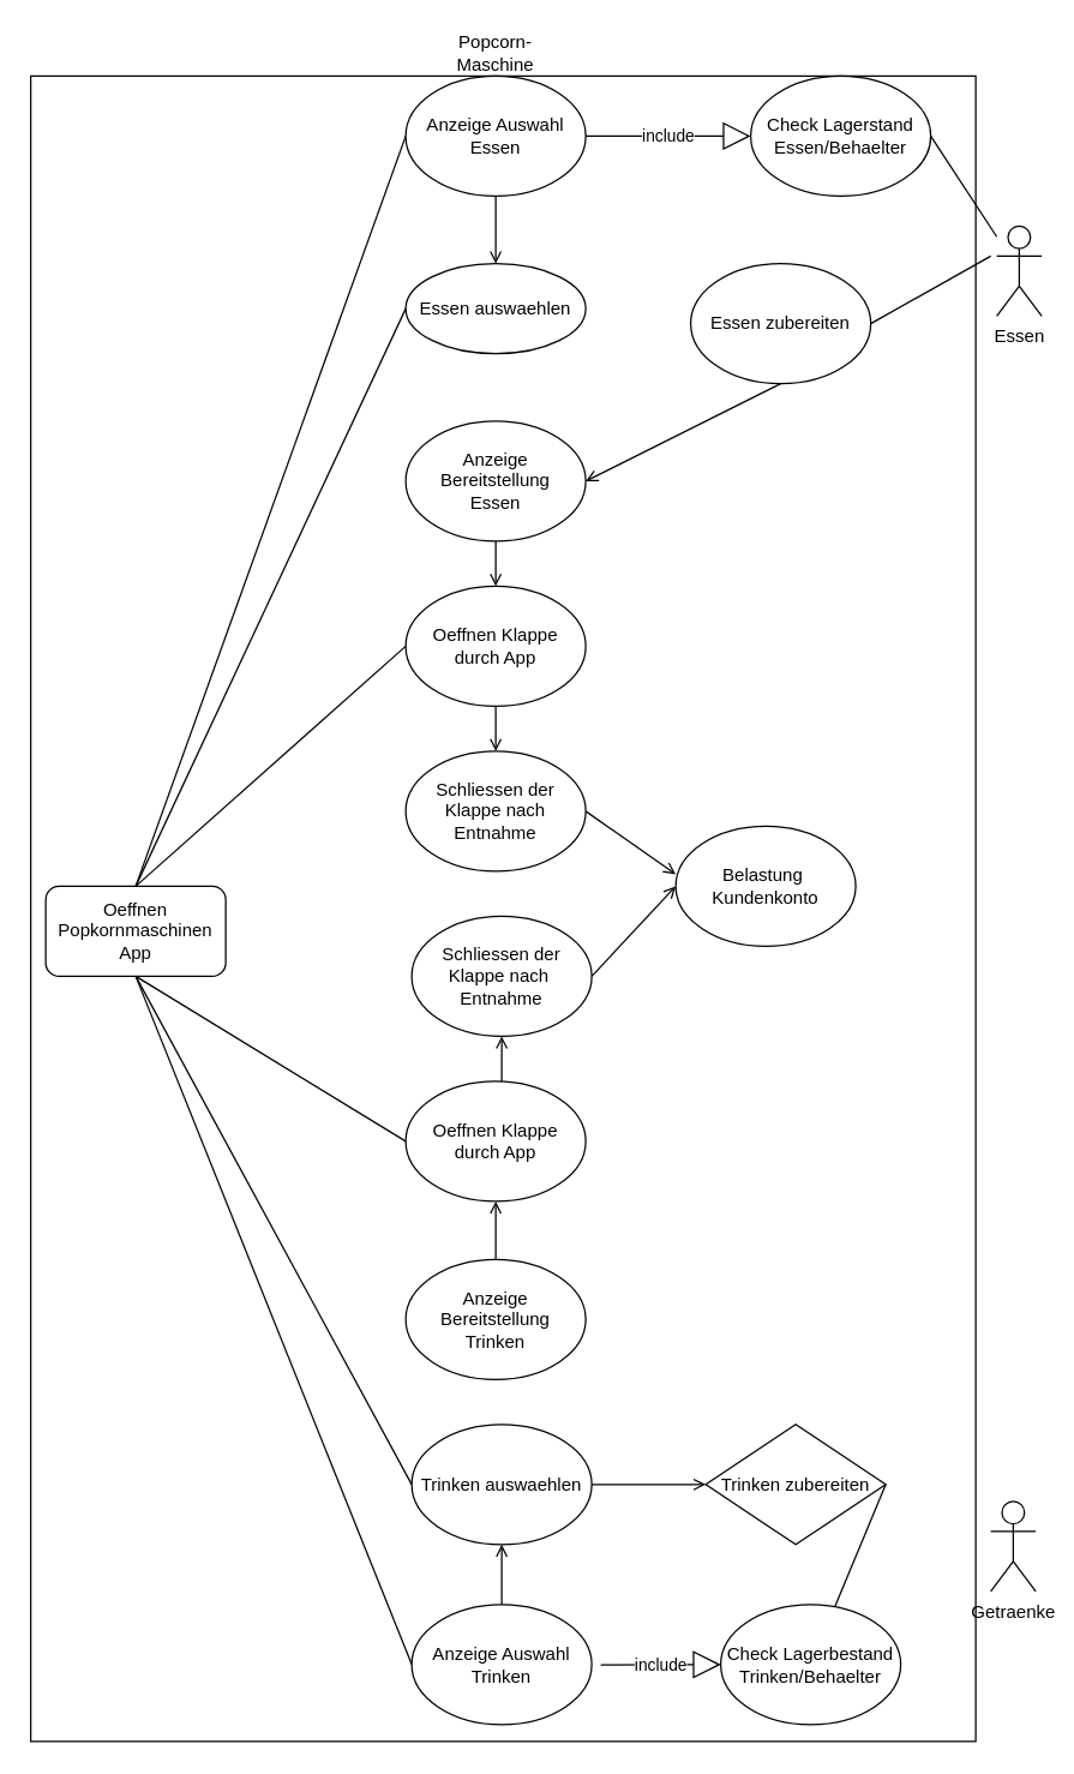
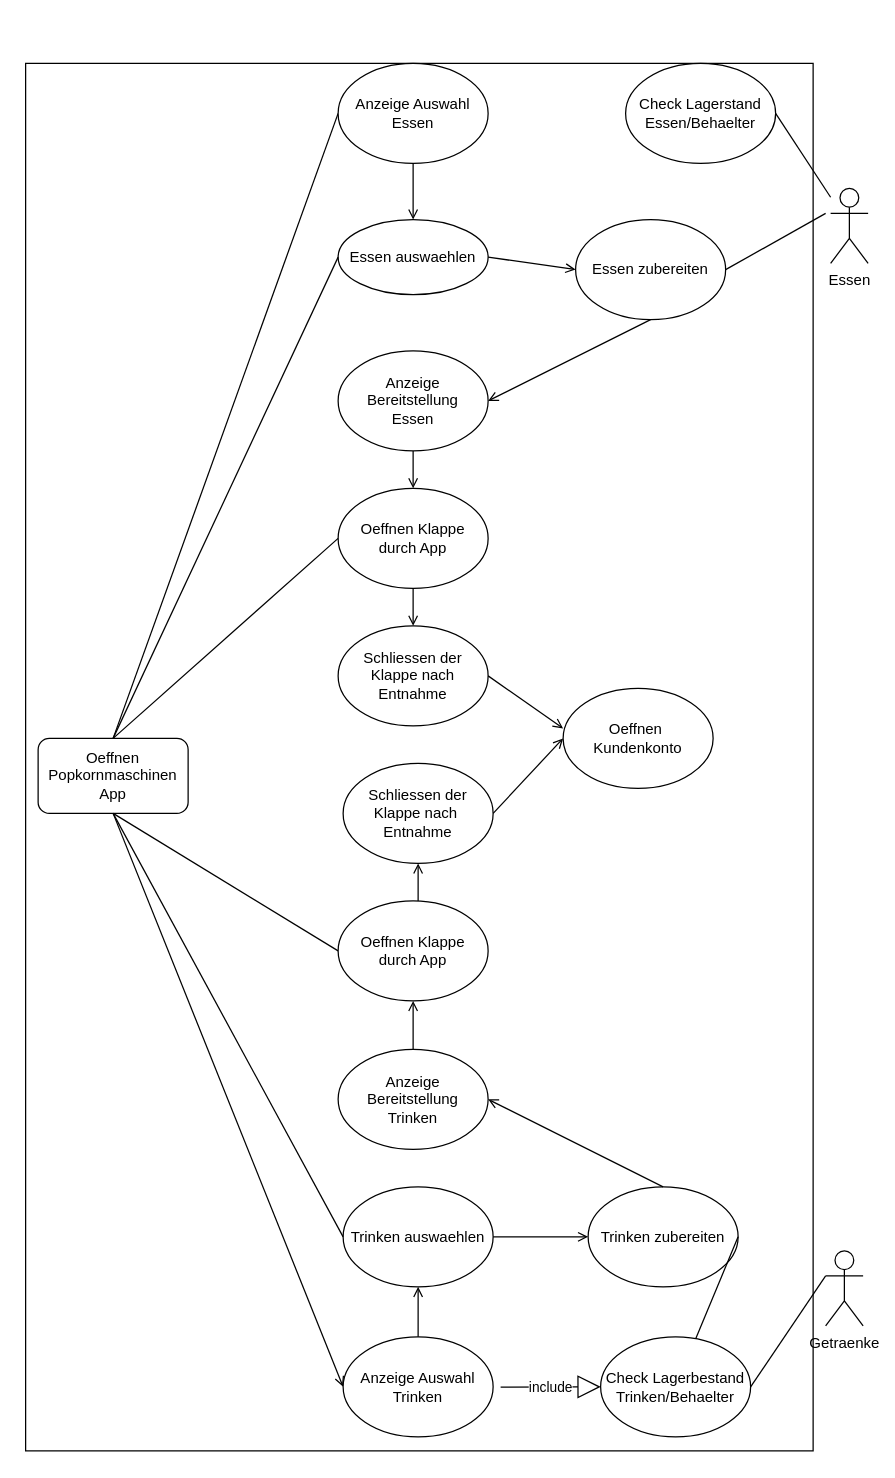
  <mxCell id="0" />
  <mxCell id="1" parent="0" />
  <mxCell id="2" value="" style="rounded=0;whiteSpace=wrap;html=1;" vertex="1" parent="1"><mxGeometry x="20" y="50" width="630" height="1110" as="geometry" /></mxCell>
  <mxCell id="3" value="Getraenke" style="shape=umlActor;verticalLabelPosition=bottom;verticalAlign=top;html=1;outlineConnect=0;" parent="1" vertex="1"><mxGeometry x="660" y="1000" width="30" height="60" as="geometry" /></mxCell>
  <mxCell id="4" value="Essen" style="shape=umlActor;verticalLabelPosition=bottom;verticalAlign=top;html=1;outlineConnect=0;" parent="1" vertex="1"><mxGeometry x="664" y="150" width="30" height="60" as="geometry" /></mxCell>
  <mxCell id="5" value="Oeffnen&lt;br&gt;Popkornmaschinen&lt;br&gt;App" style="rounded=1;whiteSpace=wrap;html=1;" parent="1" vertex="1"><mxGeometry x="30" y="590" width="120" height="60" as="geometry" /></mxCell>
- <mxCell id="6" value="include" style="endArrow=block;endSize=16;endFill=0;html=1;rounded=0;entryX=0;entryY=0.5;entryDx=0;entryDy=0;exitX=1;exitY=0.5;exitDx=0;exitDy=0;" parent="1" source="12" target="13" edge="1"><mxGeometry width="160" relative="1" as="geometry"><mxPoint x="470" y="40" as="sourcePoint" /><mxPoint x="320" y="160" as="targetPoint" /></mxGeometry></mxCell>
  <mxCell id="7" value="include" style="endArrow=block;endSize=16;endFill=0;html=1;rounded=0;entryX=0;entryY=0.5;entryDx=0;entryDy=0;" parent="1" target="15" edge="1"><mxGeometry width="160" relative="1" as="geometry"><mxPoint x="400" y="1109" as="sourcePoint" /><mxPoint x="470" y="1090" as="targetPoint" /></mxGeometry></mxCell>
  <mxCell id="8" value="" style="endArrow=none;html=1;rounded=0;exitX=0.5;exitY=0;exitDx=0;exitDy=0;entryX=0;entryY=0.5;entryDx=0;entryDy=0;" parent="1" source="5" target="12" edge="1"><mxGeometry width="50" height="50" relative="1" as="geometry"><mxPoint x="320" y="430" as="sourcePoint" /><mxPoint x="260" y="190" as="targetPoint" /></mxGeometry></mxCell>
- <mxCell id="9" value="" style="endArrow=none;html=1;rounded=0;exitX=0.5;exitY=1;exitDx=0;exitDy=0;entryX=0;entryY=0.5;entryDx=0;entryDy=0;" parent="1" source="5" target="16" edge="1"><mxGeometry width="50" height="50" relative="1" as="geometry"><mxPoint x="320" y="430" as="sourcePoint" /><mxPoint x="260" y="600" as="targetPoint" /></mxGeometry></mxCell>
+ <mxCell id="9" value="" style="endArrow=open;html=1;rounded=0;exitX=0.5;exitY=1;exitDx=0;exitDy=0;entryX=0;entryY=0.5;entryDx=0;entryDy=0;" parent="1" source="5" target="16" edge="1"><mxGeometry width="50" height="50" relative="1" as="geometry"><mxPoint x="320" y="430" as="sourcePoint" /><mxPoint x="260" y="600" as="targetPoint" /></mxGeometry></mxCell>
  <mxCell id="10" value="" style="endArrow=open;html=1;rounded=0;exitX=0.5;exitY=1;exitDx=0;exitDy=0;entryX=0.5;entryY=0;entryDx=0;entryDy=0;endFill=0;" parent="1" target="14" edge="1"><mxGeometry width="50" height="50" relative="1" as="geometry"><mxPoint x="330" y="125" as="sourcePoint" /><mxPoint x="330" y="185" as="targetPoint" /></mxGeometry></mxCell>
  <mxCell id="11" value="" style="endArrow=open;html=1;rounded=0;exitX=0.5;exitY=0;exitDx=0;exitDy=0;entryX=0.5;entryY=1;entryDx=0;entryDy=0;endFill=0;" parent="1" edge="1"><mxGeometry width="50" height="50" relative="1" as="geometry"><mxPoint x="334" y="1078.78" as="sourcePoint" /><mxPoint x="334" y="1028.78" as="targetPoint" /></mxGeometry></mxCell>
  <mxCell id="12" value="Anzeige Auswahl&lt;br&gt;Essen" style="ellipse;whiteSpace=wrap;html=1;" parent="1" vertex="1"><mxGeometry x="270" y="50" width="120" height="80" as="geometry" /></mxCell>
  <mxCell id="13" value="Check Lagerstand&lt;br&gt;Essen/Behaelter" style="ellipse;whiteSpace=wrap;html=1;" parent="1" vertex="1"><mxGeometry x="500" y="50" width="120" height="80" as="geometry" /></mxCell>
  <mxCell id="14" value="Essen auswaehlen" style="ellipse;whiteSpace=wrap;html=1;" parent="1" vertex="1"><mxGeometry x="270" y="175" width="120" height="60" as="geometry" /></mxCell>
  <mxCell id="15" value="Check Lagerbestand&lt;br&gt;Trinken/Behaelter" style="ellipse;whiteSpace=wrap;html=1;" parent="1" vertex="1"><mxGeometry x="480" y="1068.78" width="120" height="80" as="geometry" /></mxCell>
  <mxCell id="16" value="Anzeige Auswahl&lt;br&gt;Trinken" style="ellipse;whiteSpace=wrap;html=1;" parent="1" vertex="1"><mxGeometry x="274" y="1068.78" width="120" height="80" as="geometry" /></mxCell>
  <mxCell id="17" value="Trinken auswaehlen" style="ellipse;whiteSpace=wrap;html=1;" parent="1" vertex="1"><mxGeometry x="274" y="948.78" width="120" height="80" as="geometry" /></mxCell>
  <mxCell id="18" value="Anzeige Bereitstellung&lt;br&gt;Essen" style="ellipse;whiteSpace=wrap;html=1;" parent="1" vertex="1"><mxGeometry x="270" y="280" width="120" height="80" as="geometry" /></mxCell>
  <mxCell id="19" value="Essen zubereiten" style="ellipse;whiteSpace=wrap;html=1;" parent="1" vertex="1"><mxGeometry x="460" y="175" width="120" height="80" as="geometry" /></mxCell>
- <mxCell id="20" value="Trinken zubereiten" style="rhombus;whiteSpace=wrap;html=1;" parent="1" vertex="1"><mxGeometry x="470" y="948.78" width="120" height="80" as="geometry" /></mxCell>
+ <mxCell id="20" value="Trinken zubereiten" style="ellipse;whiteSpace=wrap;html=1;" parent="1" vertex="1"><mxGeometry x="470" y="948.78" width="120" height="80" as="geometry" /></mxCell>
  <mxCell id="21" value="Anzeige&lt;br&gt;Bereitstellung&lt;br&gt;Trinken" style="ellipse;whiteSpace=wrap;html=1;" parent="1" vertex="1"><mxGeometry x="270" y="838.78" width="120" height="80" as="geometry" /></mxCell>
  <mxCell id="22" value="Oeffnen Klappe&lt;br&gt;durch App" style="ellipse;whiteSpace=wrap;html=1;" parent="1" vertex="1"><mxGeometry x="270" y="390" width="120" height="80" as="geometry" /></mxCell>
- <mxCell id="23" value="Belastung&amp;nbsp;&lt;br&gt;Kundenkonto" style="ellipse;whiteSpace=wrap;html=1;" parent="1" vertex="1"><mxGeometry x="450" y="550" width="120" height="80" as="geometry" /></mxCell>
+ <mxCell id="23" value="Oeffnen&amp;nbsp;&lt;br&gt;Kundenkonto" style="ellipse;whiteSpace=wrap;html=1;" parent="1" vertex="1"><mxGeometry x="450" y="550" width="120" height="80" as="geometry" /></mxCell>
  <mxCell id="24" value="Schliessen der Klappe nach Entnahme" style="ellipse;whiteSpace=wrap;html=1;" parent="1" vertex="1"><mxGeometry x="270" y="500" width="120" height="80" as="geometry" /></mxCell>
+ <mxCell id="25" value="" style="endArrow=open;html=1;rounded=0;entryX=0;entryY=0.5;entryDx=0;entryDy=0;exitX=1;exitY=0.5;exitDx=0;exitDy=0;endFill=0;" parent="1" source="14" target="19" edge="1"><mxGeometry width="50" height="50" relative="1" as="geometry"><mxPoint x="320" y="300" as="sourcePoint" /><mxPoint x="370" y="250" as="targetPoint" /></mxGeometry></mxCell>
  <mxCell id="26" value="" style="endArrow=open;html=1;rounded=0;entryX=1;entryY=0.5;entryDx=0;entryDy=0;exitX=0.5;exitY=1;exitDx=0;exitDy=0;endFill=0;" parent="1" source="19" target="18" edge="1"><mxGeometry width="50" height="50" relative="1" as="geometry"><mxPoint x="320" y="300" as="sourcePoint" /><mxPoint x="370" y="250" as="targetPoint" /></mxGeometry></mxCell>
  <mxCell id="27" value="" style="endArrow=open;html=1;rounded=0;entryX=0.5;entryY=0;entryDx=0;entryDy=0;endFill=0;" parent="1" target="22" edge="1"><mxGeometry width="50" height="50" relative="1" as="geometry"><mxPoint x="330" y="360" as="sourcePoint" /><mxPoint x="370" y="250" as="targetPoint" /></mxGeometry></mxCell>
  <mxCell id="28" value="" style="endArrow=open;html=1;rounded=0;exitX=0.5;exitY=1;exitDx=0;exitDy=0;entryX=0.5;entryY=0;entryDx=0;entryDy=0;endFill=0;" parent="1" source="22" target="24" edge="1"><mxGeometry width="50" height="50" relative="1" as="geometry"><mxPoint x="320" y="600" as="sourcePoint" /><mxPoint x="370" y="550" as="targetPoint" /></mxGeometry></mxCell>
  <mxCell id="29" value="Schliessen der&lt;br&gt;Klappe nach&amp;nbsp;&lt;br&gt;Entnahme" style="ellipse;whiteSpace=wrap;html=1;" parent="1" vertex="1"><mxGeometry x="274" y="610" width="120" height="80" as="geometry" /></mxCell>
  <mxCell id="30" value="" style="endArrow=open;html=1;rounded=0;exitX=1;exitY=0.5;exitDx=0;exitDy=0;entryX=0;entryY=0.5;entryDx=0;entryDy=0;endFill=0;" parent="1" source="17" target="20" edge="1"><mxGeometry width="50" height="50" relative="1" as="geometry"><mxPoint x="304" y="978.78" as="sourcePoint" /><mxPoint x="354" y="928.78" as="targetPoint" /></mxGeometry></mxCell>
+ <mxCell id="31" value="" style="endArrow=open;html=1;rounded=0;exitX=0.5;exitY=0;exitDx=0;exitDy=0;entryX=1;entryY=0.5;entryDx=0;entryDy=0;endFill=0;" parent="1" source="20" target="21" edge="1"><mxGeometry width="50" height="50" relative="1" as="geometry"><mxPoint x="304" y="978.78" as="sourcePoint" /><mxPoint x="354" y="928.78" as="targetPoint" /></mxGeometry></mxCell>
  <mxCell id="32" value="" style="endArrow=open;html=1;rounded=0;exitX=0.5;exitY=0;exitDx=0;exitDy=0;entryX=0.5;entryY=1;entryDx=0;entryDy=0;entryPerimeter=0;endFill=0;" parent="1" source="21" target="36" edge="1"><mxGeometry width="50" height="50" relative="1" as="geometry"><mxPoint x="304" y="778.78" as="sourcePoint" /><mxPoint x="426.408" y="819.999" as="targetPoint" /></mxGeometry></mxCell>
  <mxCell id="33" value="" style="endArrow=none;html=1;rounded=0;exitX=0.5;exitY=0;exitDx=0;exitDy=0;entryX=0;entryY=0.5;entryDx=0;entryDy=0;" parent="1" source="5" target="14" edge="1"><mxGeometry width="50" height="50" relative="1" as="geometry"><mxPoint x="320" y="500" as="sourcePoint" /><mxPoint x="260" y="220" as="targetPoint" /></mxGeometry></mxCell>
  <mxCell id="34" value="" style="endArrow=none;html=1;rounded=0;exitX=0.5;exitY=0;exitDx=0;exitDy=0;entryX=0;entryY=0.5;entryDx=0;entryDy=0;" parent="1" source="5" target="22" edge="1"><mxGeometry width="50" height="50" relative="1" as="geometry"><mxPoint x="320" y="500" as="sourcePoint" /><mxPoint x="370" y="450" as="targetPoint" /></mxGeometry></mxCell>
  <mxCell id="35" value="" style="endArrow=none;html=1;rounded=0;entryX=0.5;entryY=1;entryDx=0;entryDy=0;exitX=0;exitY=0.5;exitDx=0;exitDy=0;" parent="1" source="36" target="5" edge="1"><mxGeometry width="50" height="50" relative="1" as="geometry"><mxPoint x="320" y="800" as="sourcePoint" /><mxPoint x="370" y="750" as="targetPoint" /></mxGeometry></mxCell>
  <mxCell id="36" value="Oeffnen Klappe&lt;br&gt;durch App" style="ellipse;whiteSpace=wrap;html=1;" parent="1" vertex="1"><mxGeometry x="270" y="720" width="120" height="80" as="geometry" /></mxCell>
  <mxCell id="37" value="" style="endArrow=open;html=1;rounded=0;entryX=0.5;entryY=1;entryDx=0;entryDy=0;endFill=0;" parent="1" target="29" edge="1"><mxGeometry width="50" height="50" relative="1" as="geometry"><mxPoint x="334" y="720" as="sourcePoint" /><mxPoint x="354" y="690" as="targetPoint" /></mxGeometry></mxCell>
  <mxCell id="38" value="" style="endArrow=none;html=1;rounded=0;exitX=0.5;exitY=1;exitDx=0;exitDy=0;entryX=0;entryY=0.5;entryDx=0;entryDy=0;" parent="1" source="5" target="17" edge="1"><mxGeometry width="50" height="50" relative="1" as="geometry"><mxPoint x="320" y="840" as="sourcePoint" /><mxPoint x="370" y="790" as="targetPoint" /></mxGeometry></mxCell>
  <mxCell id="39" value="" style="endArrow=none;html=1;rounded=0;exitX=1;exitY=0.5;exitDx=0;exitDy=0;" parent="1" source="13" target="4" edge="1"><mxGeometry width="50" height="50" relative="1" as="geometry"><mxPoint x="320" y="270" as="sourcePoint" /><mxPoint x="370" y="220" as="targetPoint" /></mxGeometry></mxCell>
  <mxCell id="40" value="" style="endArrow=none;html=1;rounded=0;exitX=1;exitY=0.5;exitDx=0;exitDy=0;" parent="1" source="19" edge="1"><mxGeometry width="50" height="50" relative="1" as="geometry"><mxPoint x="320" y="270" as="sourcePoint" /><mxPoint x="660" y="170" as="targetPoint" /></mxGeometry></mxCell>
  <mxCell id="41" value="" style="endArrow=none;html=1;rounded=0;exitX=1;exitY=0.5;exitDx=0;exitDy=0;" parent="1" source="20" target="15" edge="1"><mxGeometry width="50" height="50" relative="1" as="geometry"><mxPoint x="320" y="970" as="sourcePoint" /><mxPoint x="370" y="920" as="targetPoint" /></mxGeometry></mxCell>
+ <mxCell id="42" value="" style="endArrow=none;html=1;rounded=0;entryX=0;entryY=0.333;entryDx=0;entryDy=0;entryPerimeter=0;exitX=1;exitY=0.5;exitDx=0;exitDy=0;" parent="1" source="15" target="3" edge="1"><mxGeometry width="50" height="50" relative="1" as="geometry"><mxPoint x="320" y="970" as="sourcePoint" /><mxPoint x="370" y="920" as="targetPoint" /></mxGeometry></mxCell>
  <mxCell id="43" value="" style="endArrow=open;html=1;rounded=0;entryX=0;entryY=0.4;entryDx=0;entryDy=0;entryPerimeter=0;exitX=1;exitY=0.5;exitDx=0;exitDy=0;endFill=0;" edge="1" parent="1" source="24" target="23"><mxGeometry width="50" height="50" relative="1" as="geometry"><mxPoint x="320" y="630" as="sourcePoint" /><mxPoint x="370" y="580" as="targetPoint" /></mxGeometry></mxCell>
  <mxCell id="44" value="" style="endArrow=open;html=1;rounded=0;entryX=0;entryY=0.5;entryDx=0;entryDy=0;exitX=1;exitY=0.5;exitDx=0;exitDy=0;endFill=0;" edge="1" parent="1" source="29" target="23"><mxGeometry width="50" height="50" relative="1" as="geometry"><mxPoint x="320" y="630" as="sourcePoint" /><mxPoint x="370" y="580" as="targetPoint" /></mxGeometry></mxCell>
- <mxCell id="45" value="Popcorn-Maschine" style="text;html=1;align=center;verticalAlign=middle;whiteSpace=wrap;rounded=0;" vertex="1" parent="1"><mxGeometry x="300" width="60" height="30" as="geometry" y="20" /></mxCell>
